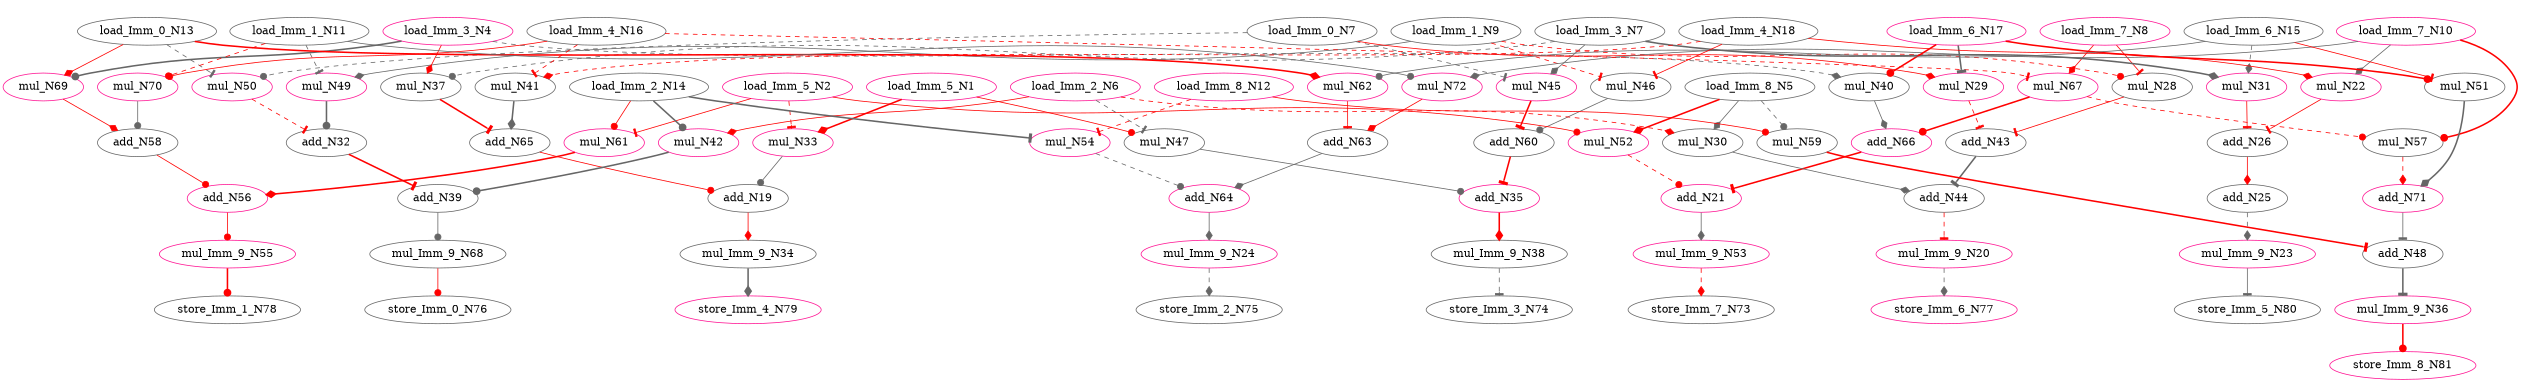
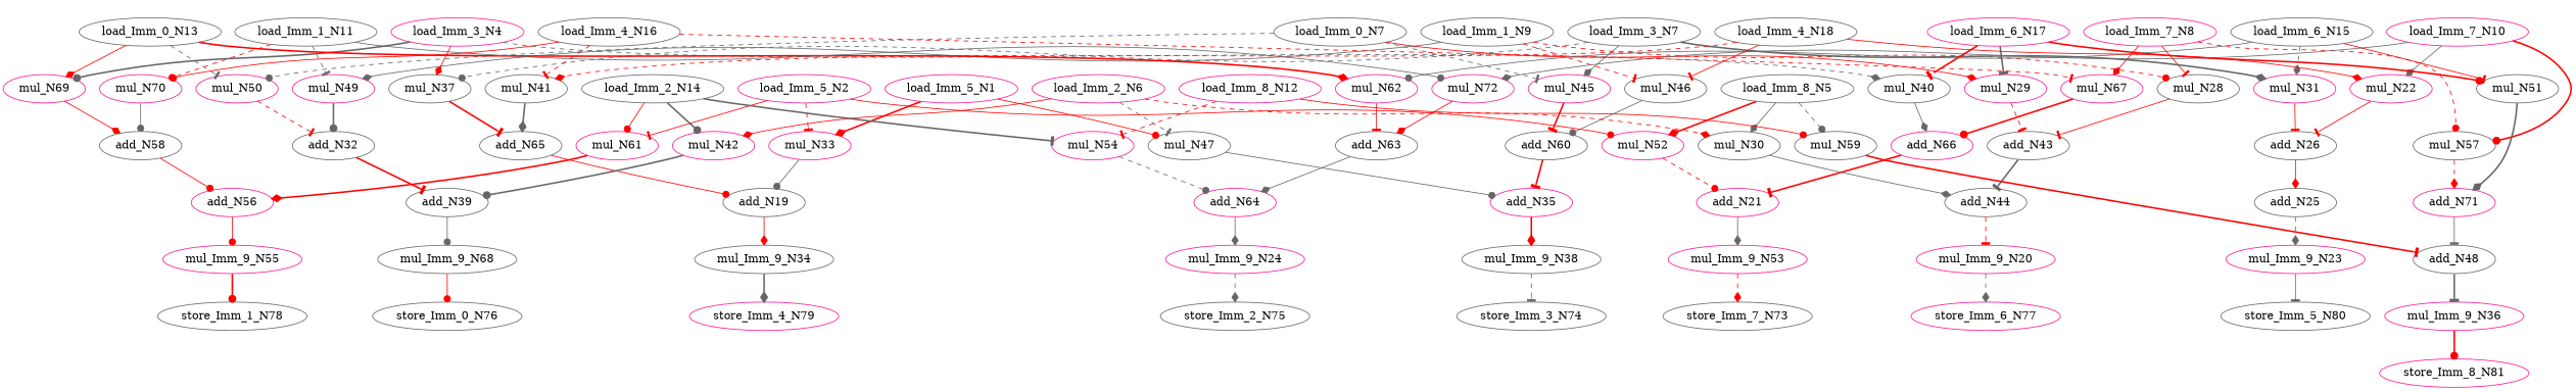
  digraph {
    node [color=gray40 ntype=operation]
    edge [arrowhead=diamond color=red style=solid]
    n1 [color=deeppink label=mul_Imm_9_N55]
    n2 [label=store_Imm_1_N78]
    n3 [label=store_Imm_3_N74]
    n4 [color=deeppink label=mul_N70]
    n5 [label=add_N58]
    n6 [color=deeppink label=add_N56]
    n7 [color=deeppink label=mul_N54]
    n8 [color=deeppink label=add_N64]
    n9 [color=deeppink label=mul_Imm_9_N24]
    n10 [label=store_Imm_7_N73]
    n11 [color=deeppink label=mul_N69]
    n12 [color=deeppink label=store_Imm_4_N79]
    n13 [label=mul_Imm_9_N68]
    n14 [label=store_Imm_0_N76]
    n15 [label=store_Imm_5_N80]
    n16 [color=deeppink label=mul_N49]
    n17 [label=add_N32]
    n18 [label=add_N39]
    n19 [label=add_N48]
    n20 [color=deeppink label=mul_Imm_9_N36]
    n21 [color=deeppink label=store_Imm_8_N81]
    n22 [label=add_N65]
    n23 [label=add_N19]
    n24 [label=mul_Imm_9_N34]
    n25 [label=store_Imm_2_N75]
    n26 [label=add_N63]
    n27 [color=deeppink label=mul_N62]
    n28 [color=deeppink label=mul_N61]
    n29 [label=add_N60]
    n30 [color=deeppink label=add_N35]
    n31 [label=mul_Imm_9_N38]
    n32 [label=mul_N41]
    n33 [label=mul_N40]
    n34 [color=deeppink label=add_N66]
    n35 [color=deeppink label=add_N21]
    n36 [label=add_N43]
    n37 [label=add_N44]
    n38 [color=deeppink label=mul_Imm_9_N20]
    n39 [color=deeppink label=mul_N42]
    n40 [color=deeppink label=mul_N45]
    n41 [color=deeppink label=store_Imm_6_N77]
    n42 [label=mul_N47]
    n43 [label=mul_N46]
    n44 [color=deeppink label=mul_N29]
    n45 [label=mul_N28]
    n46 [label=mul_N59]
    n47 [color=deeppink label=mul_Imm_9_N23]
    n48 [color=deeppink label=mul_N22]
    n49 [label=add_N26]
    n50 [label=add_N25]
    n51 [color=deeppink label=mul_Imm_9_N53]
    n52 [color=deeppink label=mul_N67]
    n53 [color=deeppink label=load_Imm_7_N8]
    n54 [label=mul_N57]
    n55 [color=deeppink label=add_N71]
    n56 [label=load_Imm_1_N9]
    n57 [color=deeppink label=load_Imm_5_N1]
    n58 [color=deeppink label=mul_N33]
    n59 [color=deeppink label=load_Imm_5_N2]
    n60 [color=deeppink label=mul_N52]
    n61 [label=load_Imm_3_N7]
    n62 [color=deeppink label=mul_N31]
    n63 [label=mul_N37]
    n64 [color=deeppink label=load_Imm_3_N4]
    n65 [label=load_Imm_8_N5]
    n66 [label=mul_N30]
    n67 [color=deeppink label=load_Imm_2_N6]
    n68 [label=load_Imm_0_N7]
    n69 [color=deeppink label=mul_N50]
    n70 [color=deeppink label=load_Imm_8_N12]
    n71 [label=load_Imm_0_N13]
    n72 [color=deeppink label=load_Imm_7_N10]
    n73 [color=deeppink label=mul_N72]
    n74 [label=load_Imm_1_N11]
    n75 [label=load_Imm_4_N16]
    n76 [color=deeppink label=load_Imm_6_N17]
    n77 [label=mul_N51]
    n78 [label=load_Imm_2_N14]
    n79 [label=load_Imm_6_N15]
    n80 [label=load_Imm_4_N18]
    n1 -> n2 [arrowhead=dot style=bold]
    n4 -> n5 [arrowhead=dot color=gray40]
    n5 -> n6 [arrowhead=dot]
    n6 -> n1 [arrowhead=dot]
    n7 -> n8 [arrowhead=dot color=gray40 style=dashed]
    n8 -> n9 [color=gray40]
    n9 -> n25 [color=gray40 style=dashed]
    n11 -> n5
    n13 -> n14 [arrowhead=dot]
    n16 -> n17 [arrowhead=dot color=gray40 style=bold]
    n17 -> n18 [arrowhead=tee style=bold]
    n18 -> n13 [arrowhead=dot color=gray40]
    n19 -> n20 [arrowhead=tee color=gray40 style=bold]
    n20 -> n21 [arrowhead=dot style=bold]
    n22 -> n23 [arrowhead=dot]
    n23 -> n24
    n24 -> n12 [color=gray40 style=bold]
    n26 -> n8 [color=gray40]
    n27 -> n26 [arrowhead=tee]
    n28 -> n6 [style=bold]
    n29 -> n30 [arrowhead=tee style=bold]
    n30 -> n31 [style=bold]
    n31 -> n3 [arrowhead=tee color=gray40 style=dashed]
    n32 -> n22 [color=gray40 style=bold]
    n33 -> n34 [color=gray40]
    n34 -> n35 [arrowhead=tee style=bold]
    n35 -> n51 [color=gray40]
    n36 -> n37 [arrowhead=tee color=gray40 style=bold]
    n37 -> n38 [arrowhead=tee style=dashed]
    n38 -> n41 [color=gray40 style=dashed]
    n39 -> n18 [arrowhead=dot color=gray40 style=bold]
    n40 -> n29 [arrowhead=tee style=bold]
    n42 -> n30 [arrowhead=dot color=gray40]
    n43 -> n29 [arrowhead=dot color=gray40]
    n44 -> n36 [arrowhead=tee style=dashed]
    n45 -> n36 [arrowhead=tee]
    n46 -> n19 [arrowhead=tee style=bold]
    n47 -> n15 [arrowhead=tee color=gray40]
    n48 -> n49 [arrowhead=tee]
    n49 -> n50
    n50 -> n47 [color=gray40 style=dashed]
    n51 -> n10 [style=dashed]
    n52 -> n34 [arrowhead=dot style=bold]
    n53 -> n45 [arrowhead=tee]
    n53 -> n52
-   n52 -> n54 [arrowhead=dot style=dashed]
+   n53 -> n54 [arrowhead=dot style=dashed]
    n54 -> n55 [style=dashed]
    n55 -> n19 [arrowhead=tee color=gray40]
    n56 -> n16 [color=gray40]
    n56 -> n43 [arrowhead=tee style=dashed]
    n56 -> n45 [arrowhead=dot style=dashed]
    n57 -> n42 [arrowhead=dot]
    n57 -> n58 [style=bold]
    n58 -> n23 [arrowhead=dot color=gray40]
    n59 -> n28 [arrowhead=tee]
    n59 -> n58 [arrowhead=tee style=dashed]
    n59 -> n60 [arrowhead=dot]
    n60 -> n35 [arrowhead=dot style=dashed]
    n61 -> n40 [color=gray40]
    n61 -> n62 [color=gray40 style=bold]
    n61 -> n63 [arrowhead=dot color=gray40 style=dashed]
    n62 -> n49 [arrowhead=tee]
    n63 -> n22 [arrowhead=tee style=bold]
    n64 -> n11 [arrowhead=dot color=gray40 style=bold]
    n64 -> n33 [color=gray40 style=dashed]
    n64 -> n63
    n65 -> n46 [arrowhead=dot color=gray40 style=dashed]
    n65 -> n60 [style=bold]
    n65 -> n66 [color=gray40]
    n66 -> n37 [color=gray40]
    n67 -> n39
    n67 -> n42 [arrowhead=tee color=gray40 style=dashed]
    n67 -> n66 [style=dashed]
    n68 -> n40 [arrowhead=tee color=gray40 style=dashed]
    n68 -> n44
    n68 -> n69 [arrowhead=dot color=gray40 style=dashed]
    n69 -> n17 [arrowhead=tee style=dashed]
    n70 -> n7 [arrowhead=tee style=dashed]
    n70 -> n46 [arrowhead=dot]
    n71 -> n11
    n71 -> n27 [style=bold]
    n71 -> n69 [arrowhead=tee color=gray40 style=dashed]
    n72 -> n48 [color=gray40]
    n72 -> n54 [arrowhead=dot style=bold]
    n72 -> n73 [color=gray40]
    n73 -> n26
    n74 -> n4 [arrowhead=dot style=dashed]
    n74 -> n16 [arrowhead=tee color=gray40 style=dashed]
    n74 -> n73 [arrowhead=dot color=gray40]
    n75 -> n4 [arrowhead=dot]
    n75 -> n32 [arrowhead=tee style=dashed]
    n75 -> n52 [arrowhead=tee style=dashed]
-   n76 -> n33 [arrowhead=dot style=bold]
+   n76 -> n33 [arrowhead=tee style=bold]
    n76 -> n44 [arrowhead=tee color=gray40 style=bold]
    n76 -> n77 [arrowhead=dot style=bold]
    n77 -> n55 [color=gray40 style=bold]
    n78 -> n7 [arrowhead=tee color=gray40 style=bold]
    n78 -> n28 [arrowhead=dot]
    n78 -> n39 [arrowhead=dot color=gray40 style=bold]
    n79 -> n27 [arrowhead=dot color=gray40]
    n79 -> n62 [color=gray40 style=dashed]
    n79 -> n77 [arrowhead=tee]
    n80 -> n32 [style=dashed]
    n80 -> n43 [arrowhead=tee]
    n80 -> n48
  }
